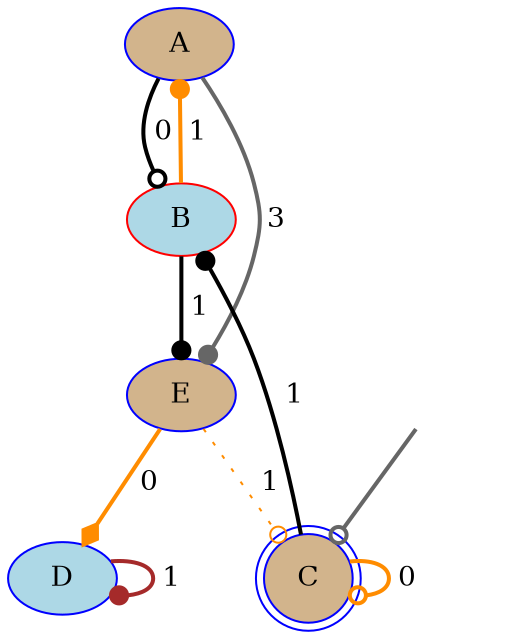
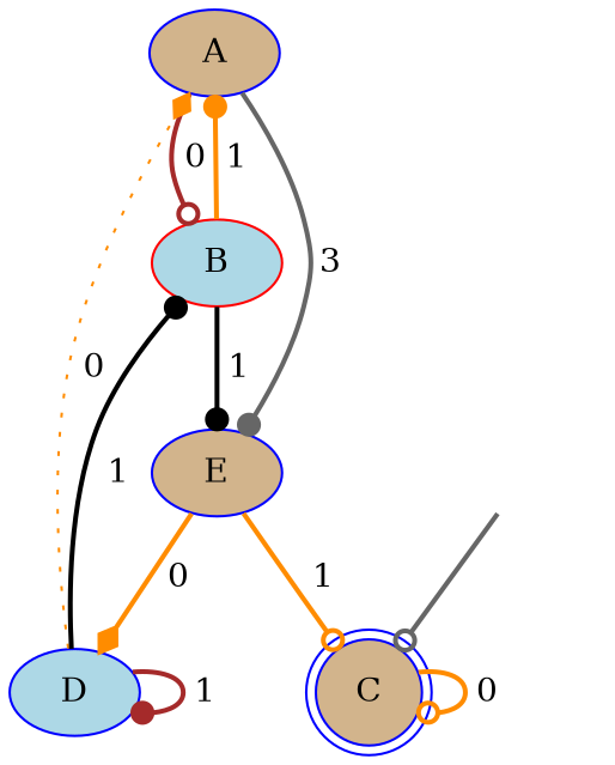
  digraph {
    node [color=blue fillcolor=tan style=filled]
    edge [arrowhead=dot color=darkorange style=bold]
    n1 [label=A]
    n2 [color=red fillcolor=lightblue label=B]
    n3 [label=E]
    n4 [label=C shape=doublecircle]
    n5 [fillcolor=lightblue label=D]
    start [style=invisible color="" fillcolor=""]
-   n1 -> n2 [arrowhead=odot color=black label=" 0"]
+   n1 -> n2 [arrowhead=odot color=brown label=" 0"]
    n1 -> n3 [color=gray40 label=" 3"]
    n2 -> n1 [label=" 1"]
    n2 -> n3 [color=black label=" 1"]
-   n3 -> n4 [arrowhead=odot label=" 1" style=dotted]
+   n3 -> n4 [arrowhead=odot label=" 1"]
    n3 -> n5 [arrowhead=diamond label=" 0"]
-   n4 -> n2 [color=black label=" 1"]
+   n5 -> n2 [color=black label=" 1"]
    n4 -> n4 [arrowhead=odot label=" 0"]
+   n5 -> n1 [arrowhead=diamond label=" 0" style=dotted]
    n5 -> n5 [color=brown label=" 1"]
    start -> n4 [arrowhead=odot color=gray40]
  }
